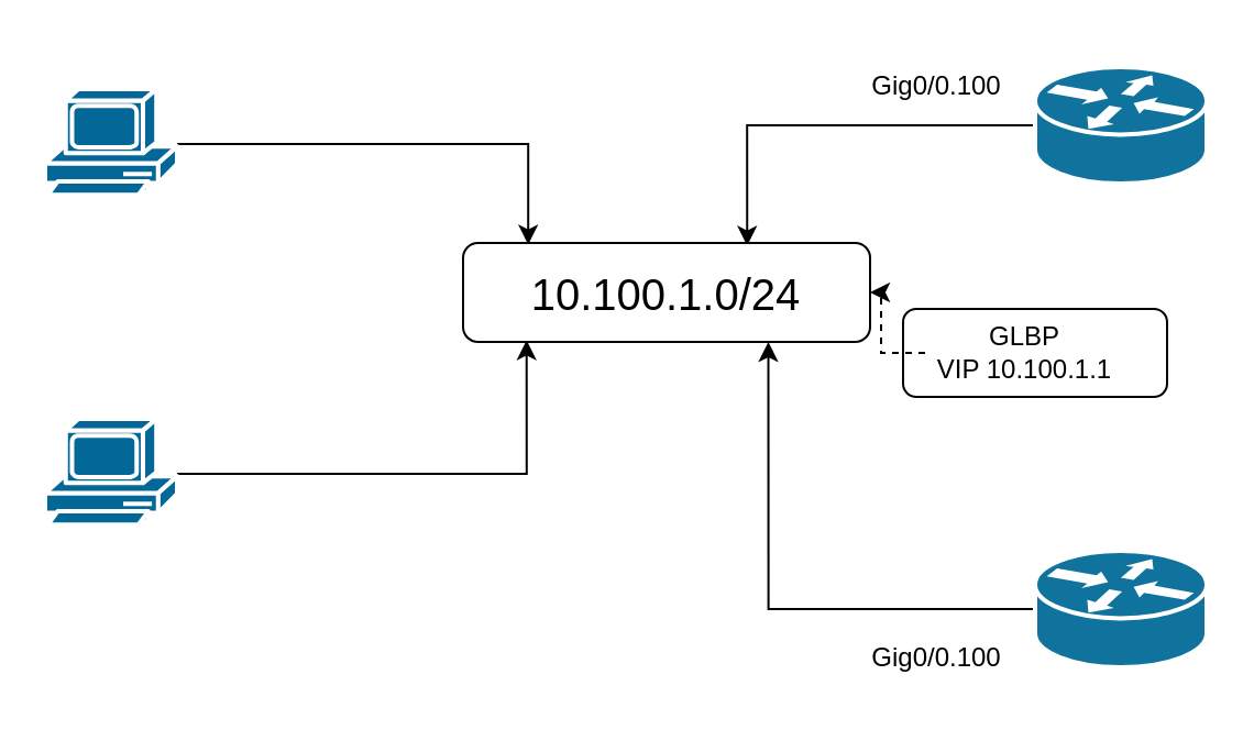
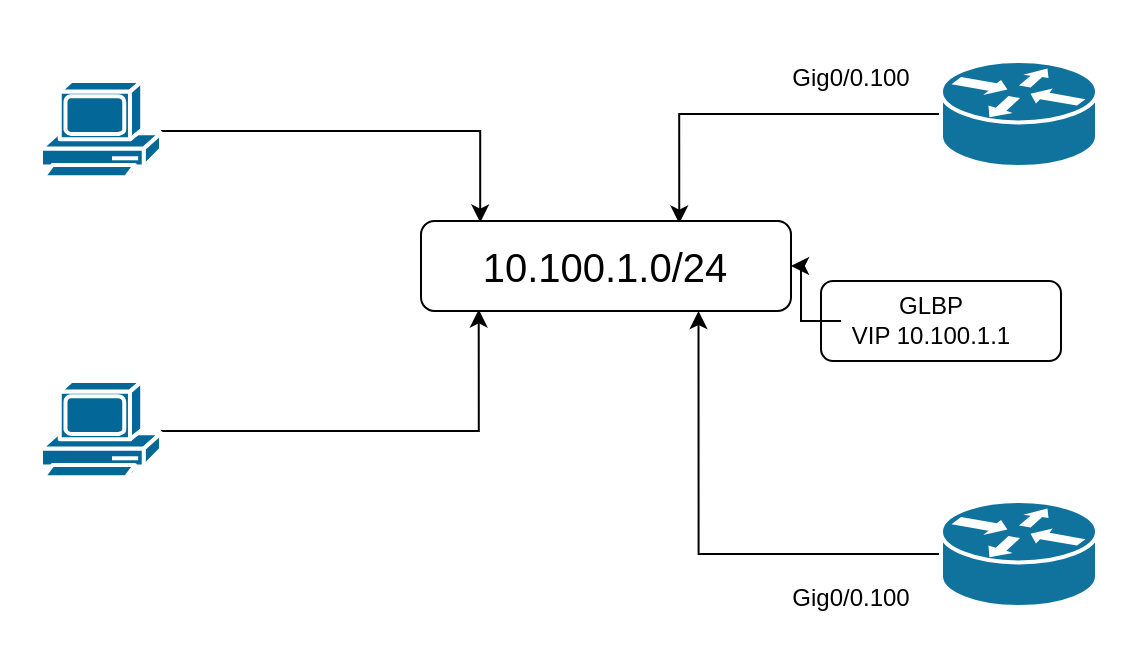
  <mxCell id="0" />
  <mxCell id="1" parent="0" />
  <mxCell id="2" style="edgeStyle=orthogonalEdgeStyle;rounded=0;orthogonalLoop=1;jettySize=auto;html=1;entryX=0.75;entryY=1;entryDx=0;entryDy=0;fontSize=20;" edge="1" parent="1" source="3" target="10"><mxGeometry relative="1" as="geometry" /></mxCell>
  <mxCell id="3" value="" style="shape=mxgraph.cisco.routers.router;html=1;dashed=0;fillColor=#10739E;strokeColor=#ffffff;strokeWidth=2;verticalLabelPosition=bottom;verticalAlign=top;fontFamily=Helvetica;fontSize=36;fontColor=#FFB366" parent="1" vertex="1"><mxGeometry x="470" y="250" width="78" height="53" as="geometry" /></mxCell>
  <mxCell id="4" style="edgeStyle=orthogonalEdgeStyle;rounded=0;orthogonalLoop=1;jettySize=auto;html=1;exitX=0;exitY=0.5;exitDx=0;exitDy=0;exitPerimeter=0;entryX=0.698;entryY=0.028;entryDx=0;entryDy=0;entryPerimeter=0;fontSize=20;" edge="1" parent="1" source="5" target="10"><mxGeometry relative="1" as="geometry" /></mxCell>
  <mxCell id="5" value="" style="shape=mxgraph.cisco.routers.router;html=1;dashed=0;fillColor=#10739E;strokeColor=#ffffff;strokeWidth=2;verticalLabelPosition=bottom;verticalAlign=top;fontFamily=Helvetica;fontSize=36;fontColor=#FFB366" vertex="1" parent="1"><mxGeometry x="470" y="30" width="78" height="53" as="geometry" /></mxCell>
  <mxCell id="6" style="edgeStyle=orthogonalEdgeStyle;rounded=0;orthogonalLoop=1;jettySize=auto;html=1;entryX=0.16;entryY=0.017;entryDx=0;entryDy=0;entryPerimeter=0;fontSize=20;" edge="1" parent="1" source="7" target="10"><mxGeometry relative="1" as="geometry" /></mxCell>
  <mxCell id="7" value="" style="shape=mxgraph.cisco.computers_and_peripherals.pc;sketch=0;html=1;pointerEvents=1;dashed=0;fillColor=#036897;strokeColor=#ffffff;strokeWidth=2;verticalLabelPosition=bottom;verticalAlign=top;align=center;outlineConnect=0;fontSize=20;" vertex="1" parent="1"><mxGeometry x="20" y="40" width="60" height="50" as="geometry" /></mxCell>
  <mxCell id="8" style="edgeStyle=orthogonalEdgeStyle;rounded=0;orthogonalLoop=1;jettySize=auto;html=1;entryX=0.156;entryY=0.983;entryDx=0;entryDy=0;entryPerimeter=0;fontSize=20;" edge="1" parent="1" source="9" target="10"><mxGeometry relative="1" as="geometry" /></mxCell>
  <mxCell id="9" value="" style="shape=mxgraph.cisco.computers_and_peripherals.pc;sketch=0;html=1;pointerEvents=1;dashed=0;fillColor=#036897;strokeColor=#ffffff;strokeWidth=2;verticalLabelPosition=bottom;verticalAlign=top;align=center;outlineConnect=0;fontSize=20;" vertex="1" parent="1"><mxGeometry x="20" y="190" width="60" height="50" as="geometry" /></mxCell>
  <mxCell id="10" value="10.100.1.0/24" style="rounded=1;whiteSpace=wrap;html=1;fontSize=20;" vertex="1" parent="1"><mxGeometry x="210" y="110" width="185" height="45" as="geometry" /></mxCell>
  <mxCell id="11" value="&lt;font style=&quot;font-size: 12px&quot;&gt;Gig0/0.100&lt;/font&gt;" style="text;html=1;align=center;verticalAlign=middle;resizable=0;points=[];autosize=1;strokeColor=none;fillColor=none;fontSize=20;" vertex="1" parent="1"><mxGeometry x="390" y="20" width="70" height="30" as="geometry" /></mxCell>
  <mxCell id="12" value="&lt;font style=&quot;font-size: 12px&quot;&gt;Gig0/0.100&lt;/font&gt;" style="text;html=1;align=center;verticalAlign=middle;resizable=0;points=[];autosize=1;strokeColor=none;fillColor=none;fontSize=20;" vertex="1" parent="1"><mxGeometry x="390" y="280" width="70" height="30" as="geometry" /></mxCell>
  <mxCell id="13" value="" style="group" vertex="1" connectable="0" parent="1"><mxGeometry x="410" y="130" width="120" height="60" as="geometry" /></mxCell>
  <mxCell id="14" value="" style="rounded=1;whiteSpace=wrap;html=1;fontSize=12;" vertex="1" parent="13"><mxGeometry y="10" width="120" height="40" as="geometry" /></mxCell>
  <mxCell id="15" value="GLBP&lt;br&gt;VIP 10.100.1.1" style="text;html=1;align=center;verticalAlign=middle;resizable=0;points=[];autosize=1;strokeColor=none;fillColor=none;fontSize=12;" vertex="1" parent="13"><mxGeometry x="10" y="15" width="90" height="30" as="geometry" /></mxCell>
- <mxCell id="16" style="edgeStyle=orthogonalEdgeStyle;rounded=0;orthogonalLoop=1;jettySize=auto;html=1;entryX=1;entryY=0.5;entryDx=0;entryDy=0;fontSize=12;dashed=1;" edge="1" parent="1" source="15" target="10"><mxGeometry relative="1" as="geometry" /></mxCell>
+ <mxCell id="16" style="edgeStyle=orthogonalEdgeStyle;rounded=0;orthogonalLoop=1;jettySize=auto;html=1;entryX=1;entryY=0.5;entryDx=0;entryDy=0;fontSize=12;" edge="1" parent="1" source="15" target="10"><mxGeometry relative="1" as="geometry" /></mxCell>
